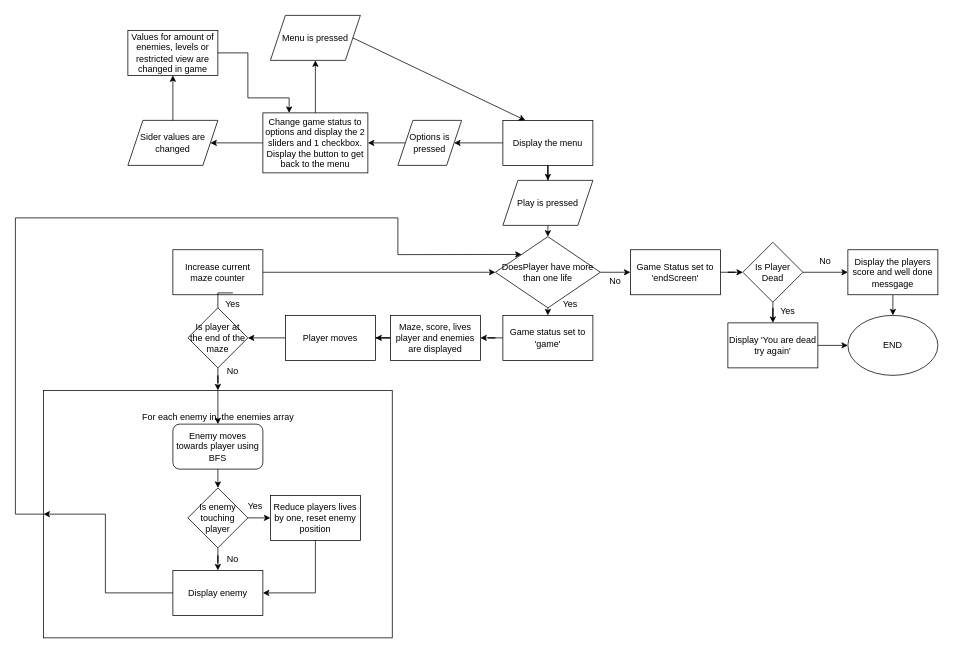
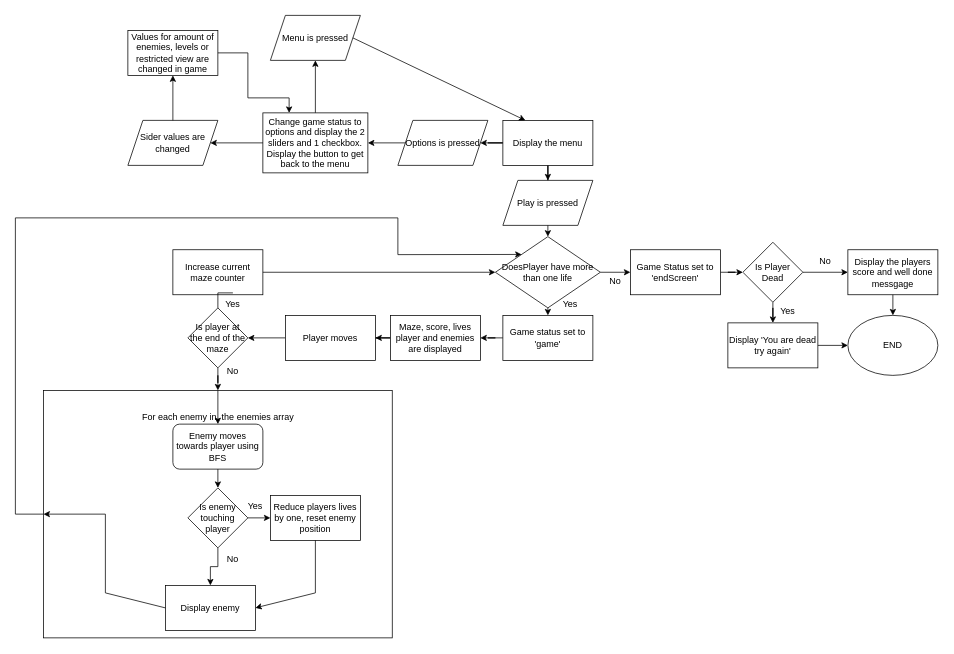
  <mxCell id="0" />
  <mxCell id="1" parent="0" />
  <mxCell id="2" value="" style="edgeStyle=orthogonalEdgeStyle;rounded=0;orthogonalLoop=1;jettySize=auto;html=1;" parent="1" source="4" target="6" edge="1"><mxGeometry relative="1" as="geometry" /></mxCell>
  <mxCell id="3" value="" style="edgeStyle=orthogonalEdgeStyle;rounded=0;orthogonalLoop=1;jettySize=auto;html=1;" parent="1" source="4" target="11" edge="1"><mxGeometry relative="1" as="geometry" /></mxCell>
  <mxCell id="4" value="Display the menu" style="whiteSpace=wrap;html=1;" parent="1" vertex="1"><mxGeometry x="670" y="160" width="120" height="60" as="geometry" /></mxCell>
  <mxCell id="5" value="" style="edgeStyle=orthogonalEdgeStyle;rounded=0;orthogonalLoop=1;jettySize=auto;html=1;" parent="1" source="6" target="8" edge="1"><mxGeometry relative="1" as="geometry" /></mxCell>
- <mxCell id="6" value="Options is pressed" style="shape=parallelogram;perimeter=parallelogramPerimeter;whiteSpace=wrap;html=1;fixedSize=1;" parent="1" vertex="1"><mxGeometry x="530" y="160" width="85" height="60" as="geometry" /></mxCell>
+ <mxCell id="6" value="Options is pressed" style="shape=parallelogram;perimeter=parallelogramPerimeter;whiteSpace=wrap;html=1;fixedSize=1;" parent="1" vertex="1"><mxGeometry x="530" y="160" width="120" height="60" as="geometry" /></mxCell>
  <mxCell id="7" value="" style="edgeStyle=orthogonalEdgeStyle;rounded=0;orthogonalLoop=1;jettySize=auto;html=1;" parent="1" source="8" target="9" edge="1"><mxGeometry relative="1" as="geometry" /></mxCell>
  <mxCell id="8" value="Change game status to options and display the 2 sliders and 1 checkbox. Display the button to get back to the menu" style="whiteSpace=wrap;html=1;" parent="1" vertex="1"><mxGeometry x="350" y="150" width="140" height="80" as="geometry" /></mxCell>
  <mxCell id="9" value="Menu is pressed" style="shape=parallelogram;perimeter=parallelogramPerimeter;whiteSpace=wrap;html=1;fixedSize=1;" parent="1" vertex="1"><mxGeometry x="360" y="20" width="120" height="60" as="geometry" /></mxCell>
  <mxCell id="10" value="" style="endArrow=classic;html=1;rounded=0;exitX=1;exitY=0.5;exitDx=0;exitDy=0;entryX=0.25;entryY=0;entryDx=0;entryDy=0;" parent="1" source="9" target="4" edge="1"><mxGeometry width="50" height="50" relative="1" as="geometry"><mxPoint x="490" y="75" as="sourcePoint" /><mxPoint x="540" y="25" as="targetPoint" /></mxGeometry></mxCell>
  <mxCell id="11" value="Play is pressed" style="shape=parallelogram;perimeter=parallelogramPerimeter;whiteSpace=wrap;html=1;fixedSize=1;" parent="1" vertex="1"><mxGeometry x="670" y="240" width="120" height="60" as="geometry" /></mxCell>
  <mxCell id="12" value="" style="edgeStyle=orthogonalEdgeStyle;rounded=0;orthogonalLoop=1;jettySize=auto;html=1;" edge="1" parent="1" source="13" target="15"><mxGeometry relative="1" as="geometry" /></mxCell>
  <mxCell id="13" value="Game status set to 'game'" style="whiteSpace=wrap;html=1;" parent="1" vertex="1"><mxGeometry x="670" y="420" width="120" height="60" as="geometry" /></mxCell>
  <mxCell id="14" value="" style="edgeStyle=orthogonalEdgeStyle;rounded=0;orthogonalLoop=1;jettySize=auto;html=1;" edge="1" parent="1" source="15" target="17"><mxGeometry relative="1" as="geometry" /></mxCell>
  <mxCell id="15" value="Maze, score, lives player and enemies are displayed" style="whiteSpace=wrap;html=1;" vertex="1" parent="1"><mxGeometry x="520" y="420" width="120" height="60" as="geometry" /></mxCell>
  <mxCell id="16" value="" style="edgeStyle=orthogonalEdgeStyle;rounded=0;orthogonalLoop=1;jettySize=auto;html=1;" edge="1" parent="1" source="17" target="20"><mxGeometry relative="1" as="geometry" /></mxCell>
  <mxCell id="17" value="Player moves" style="whiteSpace=wrap;html=1;" vertex="1" parent="1"><mxGeometry x="380" y="420" width="120" height="60" as="geometry" /></mxCell>
  <mxCell id="18" value="" style="edgeStyle=orthogonalEdgeStyle;rounded=0;orthogonalLoop=1;jettySize=auto;html=1;startArrow=none;" edge="1" parent="1" source="24" target="21"><mxGeometry relative="1" as="geometry" /></mxCell>
  <mxCell id="19" value="" style="edgeStyle=orthogonalEdgeStyle;rounded=0;orthogonalLoop=1;jettySize=auto;html=1;" edge="1" parent="1" source="20" target="26"><mxGeometry relative="1" as="geometry" /></mxCell>
  <mxCell id="20" value="Is player at the end of the maze" style="rhombus;whiteSpace=wrap;html=1;" vertex="1" parent="1"><mxGeometry x="250" y="410" width="80" height="80" as="geometry" /></mxCell>
  <mxCell id="21" value="Increase current maze counter" style="whiteSpace=wrap;html=1;" vertex="1" parent="1"><mxGeometry x="230" y="332.5" width="120" height="60" as="geometry" /></mxCell>
  <mxCell id="22" value="" style="endArrow=classic;html=1;rounded=0;entryX=0;entryY=0.5;entryDx=0;entryDy=0;exitX=1;exitY=0.5;exitDx=0;exitDy=0;" edge="1" parent="1" source="21" target="40"><mxGeometry width="50" height="50" relative="1" as="geometry"><mxPoint x="580" y="370" as="sourcePoint" /><mxPoint x="580" y="270" as="targetPoint" /><Array as="points" /></mxGeometry></mxCell>
  <mxCell id="23" value="" style="edgeStyle=orthogonalEdgeStyle;rounded=0;orthogonalLoop=1;jettySize=auto;html=1;endArrow=none;" edge="1" parent="1" source="20" target="24"><mxGeometry relative="1" as="geometry"><mxPoint x="290" y="320" as="sourcePoint" /><mxPoint x="290" y="300" as="targetPoint" /></mxGeometry></mxCell>
  <mxCell id="24" value="Yes" style="text;html=1;strokeColor=none;fillColor=none;align=center;verticalAlign=middle;whiteSpace=wrap;rounded=0;" vertex="1" parent="1"><mxGeometry x="280" y="390" width="60" height="30" as="geometry" /></mxCell>
  <mxCell id="25" value="No" style="text;html=1;strokeColor=none;fillColor=none;align=center;verticalAlign=middle;whiteSpace=wrap;rounded=0;" vertex="1" parent="1"><mxGeometry x="280" y="480" width="60" height="30" as="geometry" /></mxCell>
  <mxCell id="26" value="For each enemy in&amp;nbsp; the enemies array&lt;br&gt;&lt;br&gt;&lt;br&gt;&lt;br&gt;&lt;br&gt;&lt;br&gt;&lt;br&gt;&lt;br&gt;&lt;br&gt;&lt;br&gt;&lt;br&gt;&lt;br&gt;&lt;br&gt;&lt;br&gt;&lt;br&gt;&lt;br&gt;&lt;br&gt;&lt;br&gt;&lt;br&gt;" style="whiteSpace=wrap;html=1;" vertex="1" parent="1"><mxGeometry x="57.5" y="520" width="465" height="330" as="geometry" /></mxCell>
  <mxCell id="27" value="Enemy moves towards player using BFS" style="whiteSpace=wrap;html=1;rounded=1;" vertex="1" parent="1"><mxGeometry x="230" y="565" width="120" height="60" as="geometry" /></mxCell>
  <mxCell id="28" value="" style="edgeStyle=orthogonalEdgeStyle;rounded=0;orthogonalLoop=1;jettySize=auto;html=1;" edge="1" parent="1" source="29" target="35"><mxGeometry relative="1" as="geometry" /></mxCell>
  <mxCell id="29" value="Is enemy touching player" style="rhombus;whiteSpace=wrap;html=1;" vertex="1" parent="1"><mxGeometry x="250" y="650" width="80" height="80" as="geometry" /></mxCell>
  <mxCell id="30" value="" style="endArrow=classic;html=1;rounded=0;exitX=0.5;exitY=1;exitDx=0;exitDy=0;entryX=0.5;entryY=0;entryDx=0;entryDy=0;" edge="1" parent="1" source="27" target="29"><mxGeometry width="50" height="50" relative="1" as="geometry"><mxPoint x="390" y="760" as="sourcePoint" /><mxPoint x="440" y="710" as="targetPoint" /></mxGeometry></mxCell>
  <mxCell id="31" value="Reduce players lives by one, reset enemy position" style="rounded=0;whiteSpace=wrap;html=1;" vertex="1" parent="1"><mxGeometry x="360" y="660" width="120" height="60" as="geometry" /></mxCell>
  <mxCell id="32" value="" style="endArrow=classic;html=1;rounded=0;entryX=0;entryY=0.5;entryDx=0;entryDy=0;" edge="1" parent="1" target="31"><mxGeometry width="50" height="50" relative="1" as="geometry"><mxPoint x="330" y="690" as="sourcePoint" /><mxPoint x="440" y="690" as="targetPoint" /></mxGeometry></mxCell>
  <mxCell id="33" value="Yes" style="text;html=1;strokeColor=none;fillColor=none;align=center;verticalAlign=middle;whiteSpace=wrap;rounded=0;" vertex="1" parent="1"><mxGeometry x="310" y="660" width="60" height="30" as="geometry" /></mxCell>
  <mxCell id="34" value="No" style="text;html=1;strokeColor=none;fillColor=none;align=center;verticalAlign=middle;whiteSpace=wrap;rounded=0;" vertex="1" parent="1"><mxGeometry x="280" y="730" width="60" height="30" as="geometry" /></mxCell>
- <mxCell id="35" value="Display enemy" style="whiteSpace=wrap;html=1;" vertex="1" parent="1"><mxGeometry x="230" y="760" width="120" height="60" as="geometry" /></mxCell>
+ <mxCell id="35" value="Display enemy" style="whiteSpace=wrap;html=1;" vertex="1" parent="1"><mxGeometry x="220" y="780" width="120" height="60" as="geometry" /></mxCell>
  <mxCell id="36" value="" style="endArrow=classic;html=1;rounded=0;exitX=0.5;exitY=1;exitDx=0;exitDy=0;entryX=1;entryY=0.5;entryDx=0;entryDy=0;" edge="1" parent="1" source="31" target="35"><mxGeometry width="50" height="50" relative="1" as="geometry"><mxPoint x="390" y="840" as="sourcePoint" /><mxPoint x="440" y="790" as="targetPoint" /><Array as="points"><mxPoint x="420" y="790" /></Array></mxGeometry></mxCell>
  <mxCell id="37" value="" style="endArrow=classic;html=1;rounded=0;exitX=0;exitY=0.5;exitDx=0;exitDy=0;entryX=0;entryY=0;entryDx=0;entryDy=0;" edge="1" parent="1" source="26" target="40"><mxGeometry width="50" height="50" relative="1" as="geometry"><mxPoint x="390" y="570" as="sourcePoint" /><mxPoint x="20" y="290" as="targetPoint" /><Array as="points"><mxPoint x="20" y="685" /><mxPoint x="20" y="290" /><mxPoint x="530" y="290" /><mxPoint x="530" y="339" /></Array></mxGeometry></mxCell>
  <mxCell id="38" value="" style="endArrow=classic;html=1;rounded=0;exitX=0.5;exitY=0;exitDx=0;exitDy=0;entryX=0.5;entryY=0;entryDx=0;entryDy=0;" edge="1" parent="1" source="26" target="27"><mxGeometry width="50" height="50" relative="1" as="geometry"><mxPoint x="410" y="670" as="sourcePoint" /><mxPoint x="460" y="620" as="targetPoint" /></mxGeometry></mxCell>
  <mxCell id="39" value="" style="edgeStyle=orthogonalEdgeStyle;rounded=0;orthogonalLoop=1;jettySize=auto;html=1;" edge="1" parent="1" source="40" target="46"><mxGeometry relative="1" as="geometry" /></mxCell>
  <mxCell id="40" value="DoesPlayer have more than one life" style="rhombus;whiteSpace=wrap;html=1;" vertex="1" parent="1"><mxGeometry x="660" y="315" width="140" height="95" as="geometry" /></mxCell>
  <mxCell id="41" value="" style="endArrow=classic;html=1;rounded=0;exitX=0.5;exitY=1;exitDx=0;exitDy=0;entryX=0.5;entryY=0;entryDx=0;entryDy=0;" edge="1" parent="1" source="11" target="40"><mxGeometry width="50" height="50" relative="1" as="geometry"><mxPoint x="640" y="430" as="sourcePoint" /><mxPoint x="690" y="380" as="targetPoint" /></mxGeometry></mxCell>
  <mxCell id="42" value="Yes" style="text;html=1;strokeColor=none;fillColor=none;align=center;verticalAlign=middle;whiteSpace=wrap;rounded=0;" vertex="1" parent="1"><mxGeometry x="730" y="390" width="60" height="30" as="geometry" /></mxCell>
  <mxCell id="43" value="" style="endArrow=classic;html=1;rounded=0;exitX=0.5;exitY=1;exitDx=0;exitDy=0;entryX=0.5;entryY=0;entryDx=0;entryDy=0;" edge="1" parent="1" source="40" target="13"><mxGeometry width="50" height="50" relative="1" as="geometry"><mxPoint x="640" y="430" as="sourcePoint" /><mxPoint x="690" y="380" as="targetPoint" /></mxGeometry></mxCell>
  <mxCell id="44" value="No" style="text;html=1;strokeColor=none;fillColor=none;align=center;verticalAlign=middle;whiteSpace=wrap;rounded=0;" vertex="1" parent="1"><mxGeometry x="790" y="360" width="60" height="30" as="geometry" /></mxCell>
  <mxCell id="45" value="" style="edgeStyle=orthogonalEdgeStyle;rounded=0;orthogonalLoop=1;jettySize=auto;html=1;" edge="1" parent="1" source="46" target="49"><mxGeometry relative="1" as="geometry" /></mxCell>
  <mxCell id="46" value="Game Status set to 'endScreen'" style="whiteSpace=wrap;html=1;" vertex="1" parent="1"><mxGeometry x="840" y="332.5" width="120" height="60" as="geometry" /></mxCell>
  <mxCell id="47" value="" style="edgeStyle=orthogonalEdgeStyle;rounded=0;orthogonalLoop=1;jettySize=auto;html=1;" edge="1" parent="1" source="49" target="50"><mxGeometry relative="1" as="geometry" /></mxCell>
  <mxCell id="48" value="" style="edgeStyle=orthogonalEdgeStyle;rounded=0;orthogonalLoop=1;jettySize=auto;html=1;" edge="1" parent="1" source="49" target="51"><mxGeometry relative="1" as="geometry" /></mxCell>
  <mxCell id="49" value="Is Player Dead" style="rhombus;whiteSpace=wrap;html=1;" vertex="1" parent="1"><mxGeometry x="990" y="322.5" width="80" height="80" as="geometry" /></mxCell>
  <mxCell id="50" value="Display 'You are dead try again'" style="whiteSpace=wrap;html=1;" vertex="1" parent="1"><mxGeometry x="970" y="430" width="120" height="60" as="geometry" /></mxCell>
  <mxCell id="51" value="Display the players score and well done messgage" style="whiteSpace=wrap;html=1;" vertex="1" parent="1"><mxGeometry x="1130" y="332.5" width="120" height="60" as="geometry" /></mxCell>
  <mxCell id="52" value="Yes" style="text;html=1;strokeColor=none;fillColor=none;align=center;verticalAlign=middle;whiteSpace=wrap;rounded=0;" vertex="1" parent="1"><mxGeometry x="1020" y="400" width="60" height="30" as="geometry" /></mxCell>
  <mxCell id="53" value="No" style="text;html=1;strokeColor=none;fillColor=none;align=center;verticalAlign=middle;whiteSpace=wrap;rounded=0;" vertex="1" parent="1"><mxGeometry x="1070" y="332.5" width="60" height="30" as="geometry" /></mxCell>
  <mxCell id="54" value="END" style="ellipse;whiteSpace=wrap;html=1;" vertex="1" parent="1"><mxGeometry x="1130" y="420" width="120" height="80" as="geometry" /></mxCell>
  <mxCell id="55" value="" style="endArrow=classic;html=1;rounded=0;exitX=0.5;exitY=1;exitDx=0;exitDy=0;entryX=0.5;entryY=0;entryDx=0;entryDy=0;" edge="1" parent="1" source="51" target="54"><mxGeometry width="50" height="50" relative="1" as="geometry"><mxPoint x="1130" y="400" as="sourcePoint" /><mxPoint x="1180" y="350" as="targetPoint" /></mxGeometry></mxCell>
  <mxCell id="56" value="" style="endArrow=classic;html=1;rounded=0;exitX=1;exitY=0.5;exitDx=0;exitDy=0;entryX=0;entryY=0.5;entryDx=0;entryDy=0;" edge="1" parent="1" source="50" target="54"><mxGeometry width="50" height="50" relative="1" as="geometry"><mxPoint x="1130" y="400" as="sourcePoint" /><mxPoint x="1180" y="350" as="targetPoint" /></mxGeometry></mxCell>
  <mxCell id="57" value="Sider values are changed" style="shape=parallelogram;perimeter=parallelogramPerimeter;whiteSpace=wrap;html=1;fixedSize=1;" vertex="1" parent="1"><mxGeometry x="170" y="160" width="120" height="60" as="geometry" /></mxCell>
  <mxCell id="58" value="" style="endArrow=classic;html=1;rounded=0;exitX=0;exitY=0.5;exitDx=0;exitDy=0;entryX=1;entryY=0.5;entryDx=0;entryDy=0;" edge="1" parent="1" source="8" target="57"><mxGeometry width="50" height="50" relative="1" as="geometry"><mxPoint x="440" y="280" as="sourcePoint" /><mxPoint x="490" y="230" as="targetPoint" /></mxGeometry></mxCell>
  <mxCell id="59" value="Values for amount of enemies, levels or restricted view are changed in game" style="rounded=0;whiteSpace=wrap;html=1;" vertex="1" parent="1"><mxGeometry x="170" y="40" width="120" height="60" as="geometry" /></mxCell>
  <mxCell id="60" value="" style="endArrow=classic;html=1;rounded=0;exitX=0.5;exitY=0;exitDx=0;exitDy=0;entryX=0.5;entryY=1;entryDx=0;entryDy=0;" edge="1" parent="1" source="57" target="59"><mxGeometry width="50" height="50" relative="1" as="geometry"><mxPoint x="440" y="260" as="sourcePoint" /><mxPoint x="490" y="210" as="targetPoint" /></mxGeometry></mxCell>
  <mxCell id="61" value="" style="endArrow=classic;html=1;rounded=0;exitX=1;exitY=0.5;exitDx=0;exitDy=0;entryX=0.25;entryY=0;entryDx=0;entryDy=0;" edge="1" parent="1" source="59" target="8"><mxGeometry width="50" height="50" relative="1" as="geometry"><mxPoint x="440" y="260" as="sourcePoint" /><mxPoint x="490" y="210" as="targetPoint" /><Array as="points"><mxPoint x="330" y="70" /><mxPoint x="330" y="130" /><mxPoint x="385" y="130" /></Array></mxGeometry></mxCell>
  <mxCell id="62" value="" style="endArrow=classic;html=1;rounded=0;exitX=0;exitY=0.5;exitDx=0;exitDy=0;entryX=0;entryY=0.5;entryDx=0;entryDy=0;" edge="1" parent="1" source="35" target="26"><mxGeometry width="50" height="50" relative="1" as="geometry"><mxPoint x="530" y="630" as="sourcePoint" /><mxPoint x="580" y="580" as="targetPoint" /><Array as="points"><mxPoint x="140" y="790" /><mxPoint x="140" y="685" /></Array></mxGeometry></mxCell>
